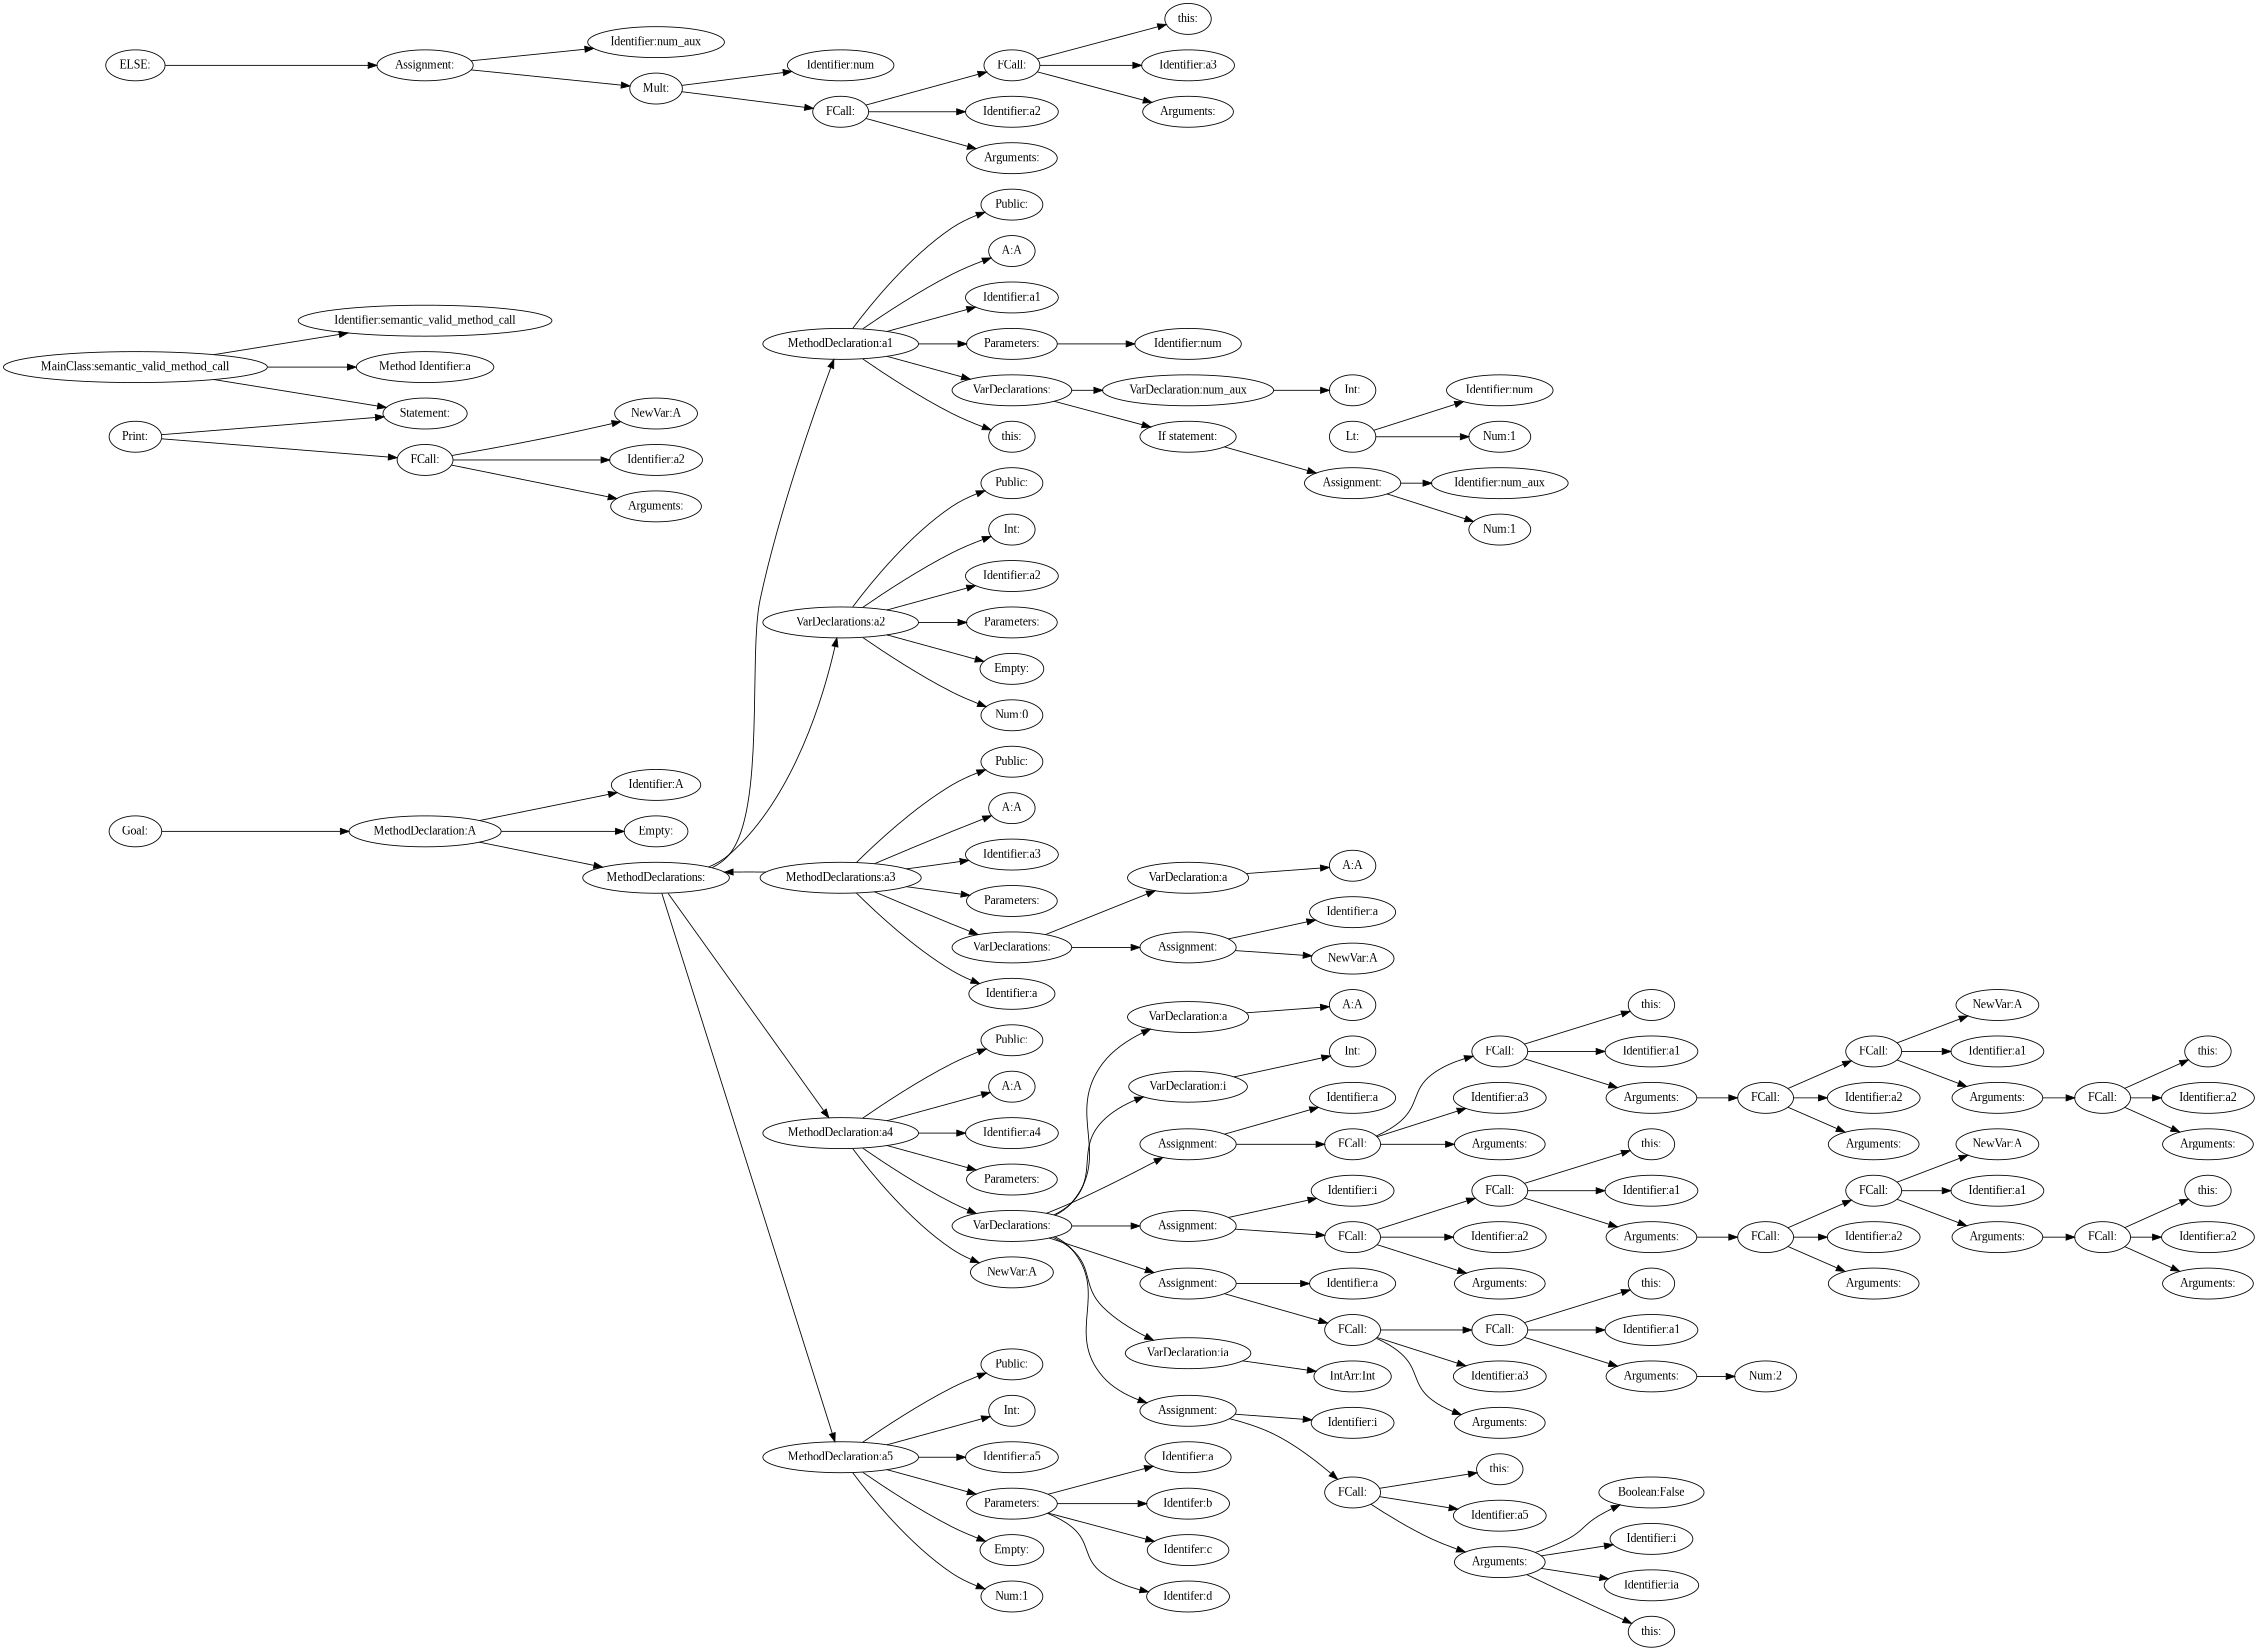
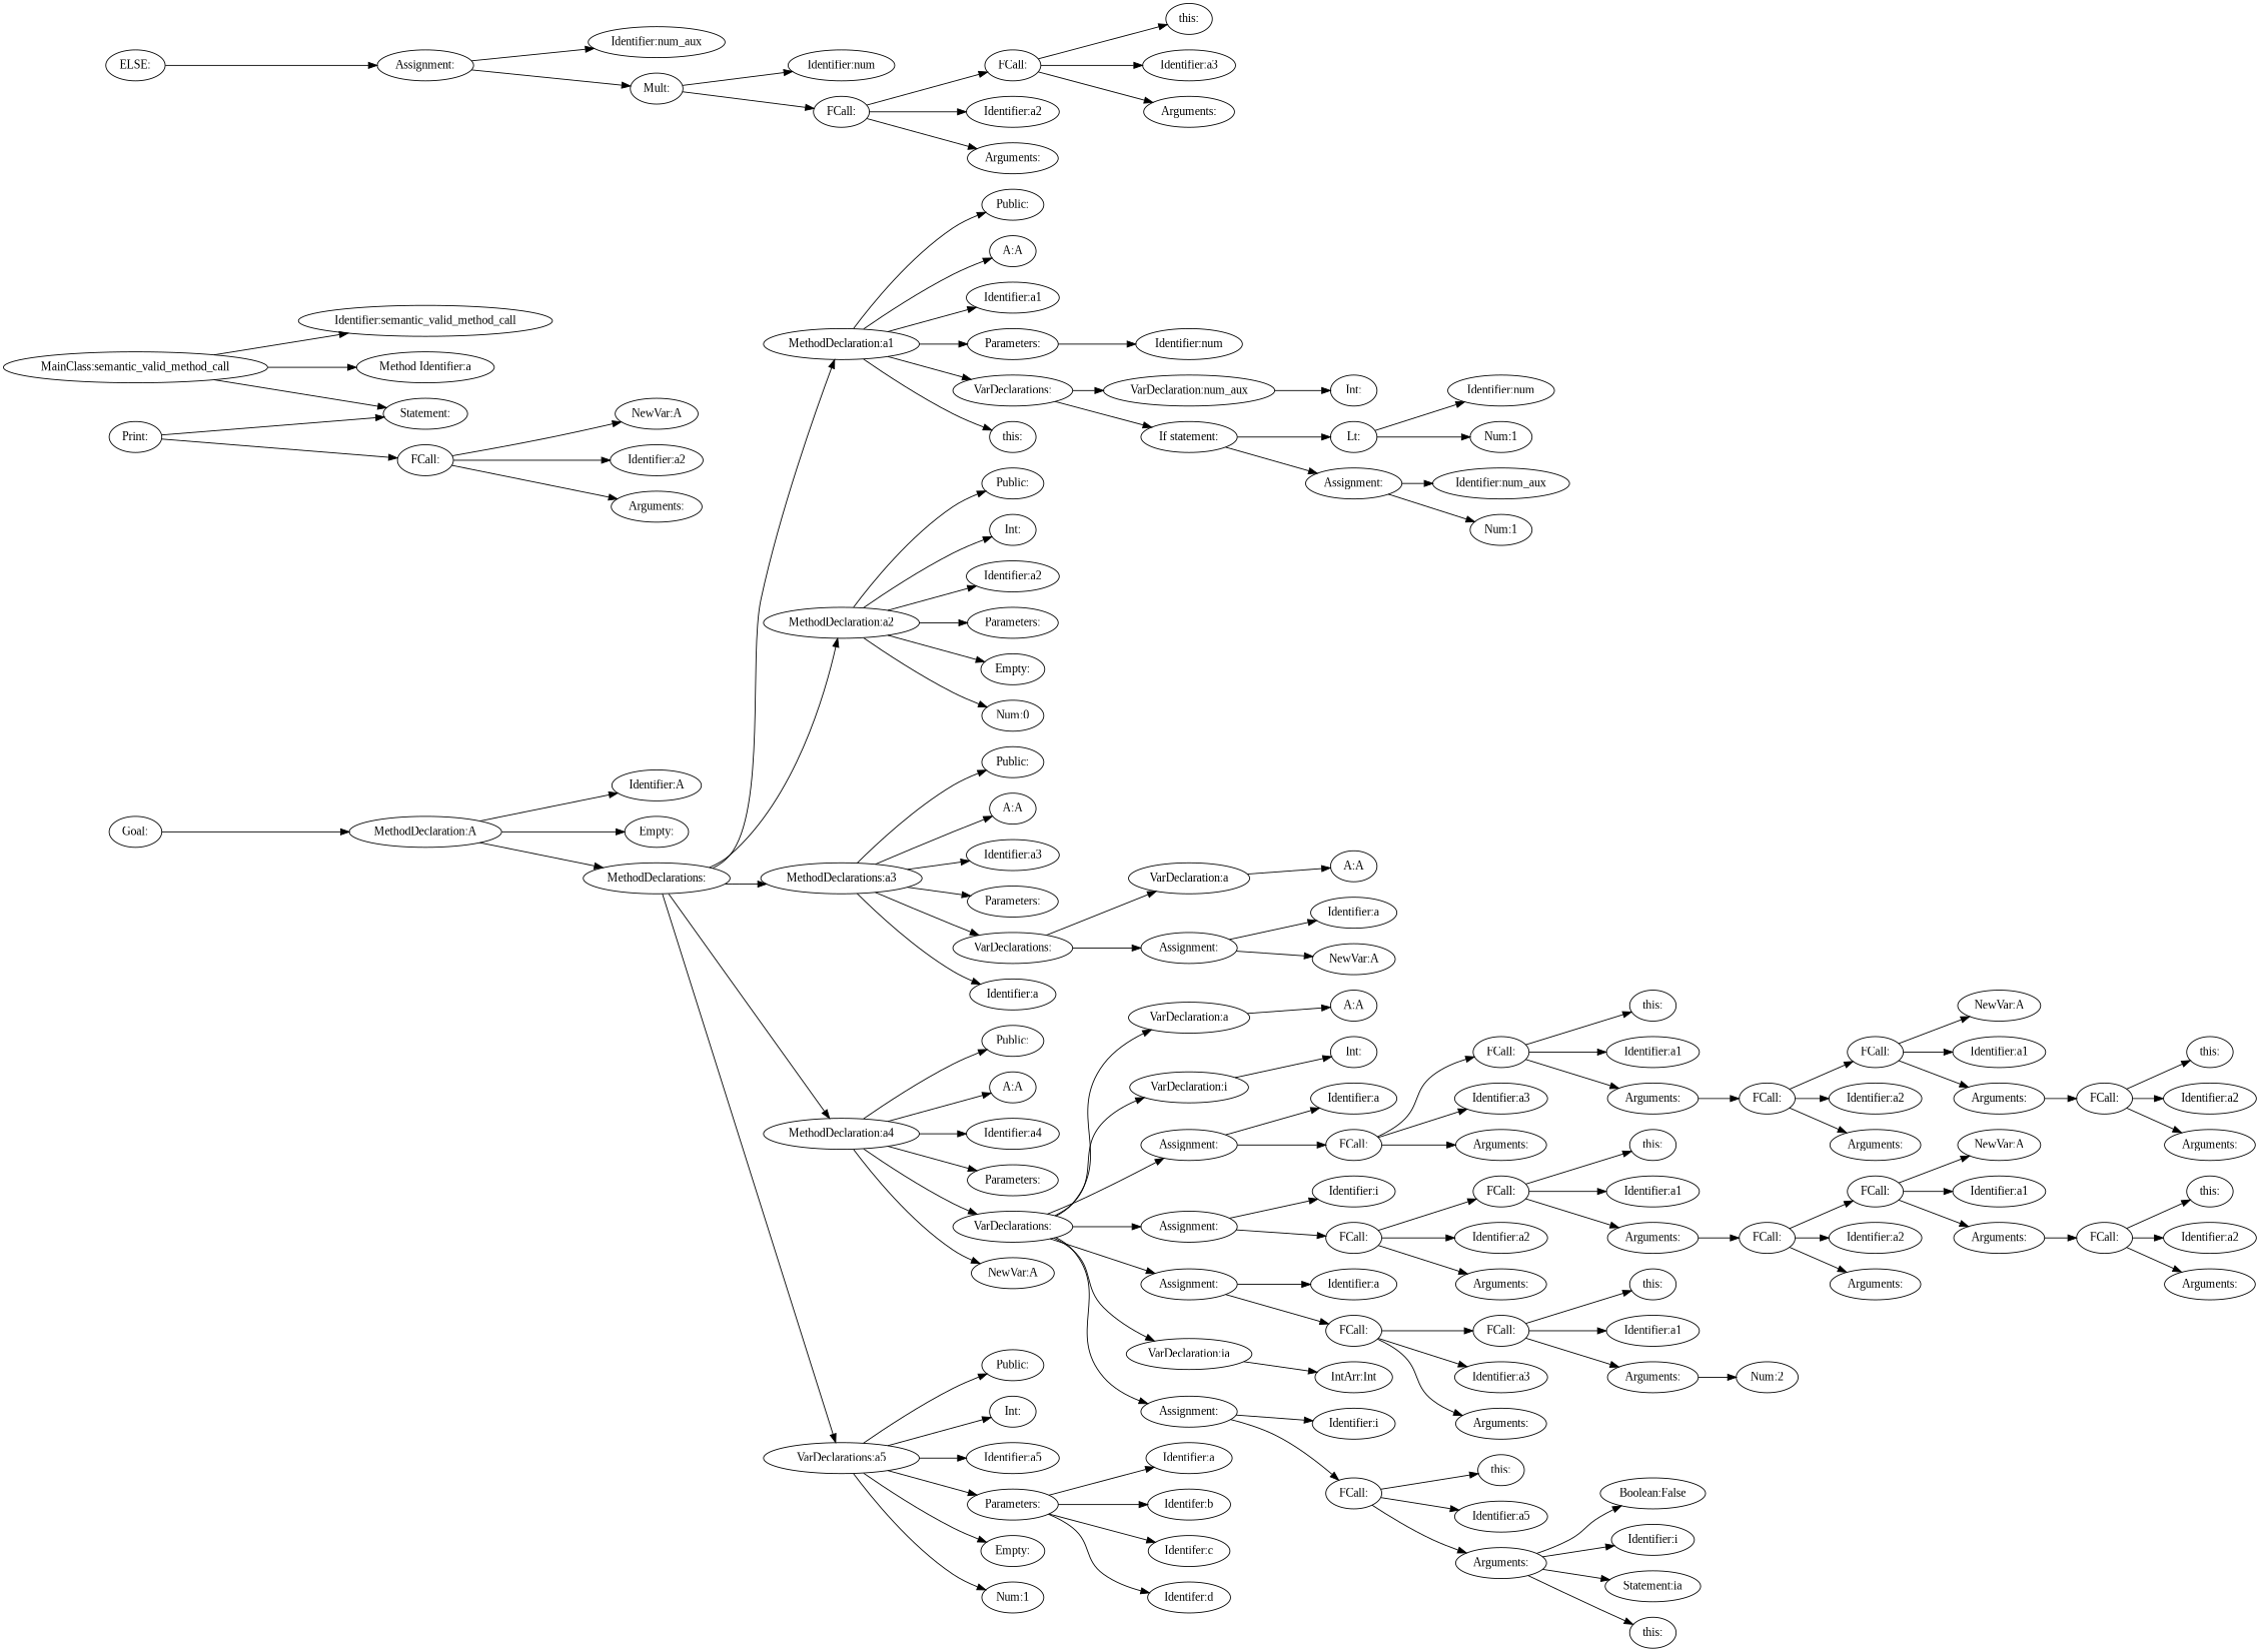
  digraph {
    fontname="Liberation Serif"
    rankdir=LR
    node [fontname="Liberation Serif"]
    edge [fontname="Liberation Serif"]
    n1 [label="Goal:"]
    n2 [label="MethodDeclaration:A"]
    n3 [label="MainClass:semantic_valid_method_call"]
    n4 [label="Identifier:semantic_valid_method_call"]
    n5 [label="Method Identifier:a"]
    n6 [label="Statement:"]
    n7 [label="Identifier:A"]
    n8 [label="Empty:"]
    n9 [label="MethodDeclarations:"]
    n10 [label="Print:"]
    n11 [label="FCall:"]
    n12 [label="NewVar:A"]
    n13 [label="Identifier:a2"]
    n14 [label="Arguments:"]
    n15 [label="MethodDeclaration:a1"]
-   n16 [label="VarDeclarations:a2"]
+   n16 [label="MethodDeclaration:a2"]
    n17 [label="MethodDeclarations:a3"]
    n18 [label="MethodDeclaration:a4"]
-   n19 [label="MethodDeclaration:a5"]
+   n19 [label="VarDeclarations:a5"]
    n20 [label="Public:"]
    n21 [label="A:A"]
    n22 [label="Identifier:a1"]
    n23 [label="Parameters:"]
    n24 [label="VarDeclarations:"]
    n25 [label="this:"]
    n26 [label="Public:"]
    n27 [label="Int:"]
    n28 [label="Identifier:a2"]
    n29 [label="Parameters:"]
    n30 [label="Empty:"]
    n31 [label="Num:0"]
    n32 [label="Public:"]
    n33 [label="A:A"]
    n34 [label="Identifier:a3"]
    n35 [label="Parameters:"]
    n36 [label="VarDeclarations:"]
    n37 [label="Identifier:a"]
    n38 [label="Public:"]
    n39 [label="A:A"]
    n40 [label="Identifier:a4"]
    n41 [label="Parameters:"]
    n42 [label="VarDeclarations:"]
    n43 [label="NewVar:A"]
    n44 [label="Public:"]
    n45 [label="Int:"]
    n46 [label="Identifier:a5"]
    n47 [label="Parameters:"]
    n48 [label="Empty:"]
    n49 [label="Num:1"]
    n50 [label="Identifier:num"]
    n51 [label="VarDeclaration:num_aux"]
    n52 [label="If statement:"]
    n53 [label="Int:"]
    n54 [label="Lt:"]
    n55 [label="Assignment:"]
    n56 [label="Identifier:num"]
    n57 [label="Num:1"]
    n58 [label="Identifier:num_aux"]
    n59 [label="Num:1"]
    n60 [label="ELSE:"]
    n61 [label="Assignment:"]
    n62 [label="Identifier:num_aux"]
    n63 [label="Mult:"]
    n64 [label="Identifier:num"]
    n65 [label="FCall:"]
    n66 [label="FCall:"]
    n67 [label="Identifier:a2"]
    n68 [label="Arguments:"]
    n69 [label="this:"]
    n70 [label="Identifier:a3"]
    n71 [label="Arguments:"]
    n72 [label="VarDeclaration:a"]
    n73 [label="Assignment:"]
    n74 [label="A:A"]
    n75 [label="Identifier:a"]
    n76 [label="NewVar:A"]
    n77 [label="VarDeclaration:a"]
    n78 [label="VarDeclaration:i"]
    n79 [label="Assignment:"]
    n80 [label="Assignment:"]
    n81 [label="Assignment:"]
    n82 [label="VarDeclaration:ia"]
    n83 [label="Assignment:"]
    n84 [label="A:A"]
    n85 [label="Int:"]
    n86 [label="Identifier:a"]
    n87 [label="FCall:"]
    n88 [label="Identifier:i"]
    n89 [label="FCall:"]
    n90 [label="Identifier:a"]
    n91 [label="FCall:"]
    n92 [label="IntArr:Int"]
    n93 [label="Identifier:i"]
    n94 [label="FCall:"]
    n95 [label="FCall:"]
    n96 [label="Identifier:a3"]
    n97 [label="Arguments:"]
    n98 [label="this:"]
    n99 [label="Identifier:a1"]
    n100 [label="Arguments:"]
    n101 [label="FCall:"]
    n102 [label="FCall:"]
    n103 [label="Identifier:a2"]
    n104 [label="Arguments:"]
    n105 [label="NewVar:A"]
    n106 [label="Identifier:a1"]
    n107 [label="Arguments:"]
    n108 [label="FCall:"]
    n109 [label="this:"]
    n110 [label="Identifier:a2"]
    n111 [label="Arguments:"]
    n112 [label="FCall:"]
    n113 [label="Identifier:a2"]
    n114 [label="Arguments:"]
    n115 [label="this:"]
    n116 [label="Identifier:a1"]
    n117 [label="Arguments:"]
    n118 [label="FCall:"]
    n119 [label="FCall:"]
    n120 [label="Identifier:a2"]
    n121 [label="Arguments:"]
    n122 [label="NewVar:A"]
    n123 [label="Identifier:a1"]
    n124 [label="Arguments:"]
    n125 [label="FCall:"]
    n126 [label="this:"]
    n127 [label="Identifier:a2"]
    n128 [label="Arguments:"]
    n129 [label="FCall:"]
    n130 [label="Identifier:a3"]
    n131 [label="Arguments:"]
    n132 [label="this:"]
    n133 [label="Identifier:a1"]
    n134 [label="Arguments:"]
    n135 [label="Num:2"]
    n136 [label="this:"]
    n137 [label="Identifier:a5"]
    n138 [label="Arguments:"]
    n139 [label="Boolean:False"]
    n140 [label="Identifier:i"]
-   n141 [label="Identifier:ia"]
+   n141 [label="Statement:ia"]
    n142 [label="this:"]
    n143 [label="Identifier:a"]
    n144 [label="Identifer:b"]
    n145 [label="Identifer:c"]
    n146 [label="Identifer:d"]
    n1 -> n2
    n2 -> n7
    n2 -> n8
    n2 -> n9
    n3 -> n4
    n3 -> n5
    n3 -> n6
    n9 -> n15
    n9 -> n16
-   n17 -> n9
+   n9 -> n17
    n9 -> n18
    n9 -> n19
    n10 -> n6
    n10 -> n11
    n11 -> n12
    n11 -> n13
    n11 -> n14
    n15 -> n20
    n15 -> n21
    n15 -> n22
    n15 -> n23
    n15 -> n24
    n15 -> n25
    n16 -> n26
    n16 -> n27
    n16 -> n28
    n16 -> n29
    n16 -> n30
    n16 -> n31
    n17 -> n32
    n17 -> n33
    n17 -> n34
    n17 -> n35
    n17 -> n36
    n17 -> n37
    n18 -> n38
    n18 -> n39
    n18 -> n40
    n18 -> n41
    n18 -> n42
    n18 -> n43
    n19 -> n44
    n19 -> n45
    n19 -> n46
    n19 -> n47
    n19 -> n48
    n19 -> n49
    n23 -> n50
    n24 -> n51
    n24 -> n52
    n36 -> n72
    n36 -> n73
    n42 -> n77
    n42 -> n78
    n42 -> n79
    n42 -> n80
    n42 -> n81
    n42 -> n82
    n42 -> n83
    n47 -> n143
    n47 -> n144
    n47 -> n145
    n47 -> n146
    n51 -> n53
+   n52 -> n54
    n52 -> n55
    n54 -> n56
    n54 -> n57
    n55 -> n58
    n55 -> n59
    n60 -> n61
    n61 -> n62
    n61 -> n63
    n63 -> n64
    n63 -> n65
    n65 -> n66
    n65 -> n67
    n65 -> n68
    n66 -> n69
    n66 -> n70
    n66 -> n71
    n72 -> n74
    n73 -> n75
    n73 -> n76
    n77 -> n84
    n78 -> n85
    n79 -> n86
    n79 -> n87
    n80 -> n88
    n80 -> n89
    n81 -> n90
    n81 -> n91
    n82 -> n92
    n83 -> n93
    n83 -> n94
    n87 -> n95
    n87 -> n96
    n87 -> n97
    n89 -> n112
    n89 -> n113
    n89 -> n114
    n91 -> n129
    n91 -> n130
    n91 -> n131
    n94 -> n136
    n94 -> n137
    n94 -> n138
    n95 -> n98
    n95 -> n99
    n95 -> n100
    n100 -> n101
    n101 -> n102
    n101 -> n103
    n101 -> n104
    n102 -> n105
    n102 -> n106
    n102 -> n107
    n107 -> n108
    n108 -> n109
    n108 -> n110
    n108 -> n111
    n112 -> n115
    n112 -> n116
    n112 -> n117
    n117 -> n118
    n118 -> n119
    n118 -> n120
    n118 -> n121
    n119 -> n122
    n119 -> n123
    n119 -> n124
    n124 -> n125
    n125 -> n126
    n125 -> n127
    n125 -> n128
    n129 -> n132
    n129 -> n133
    n129 -> n134
    n134 -> n135
    n138 -> n139
    n138 -> n140
    n138 -> n141
    n138 -> n142
  }
